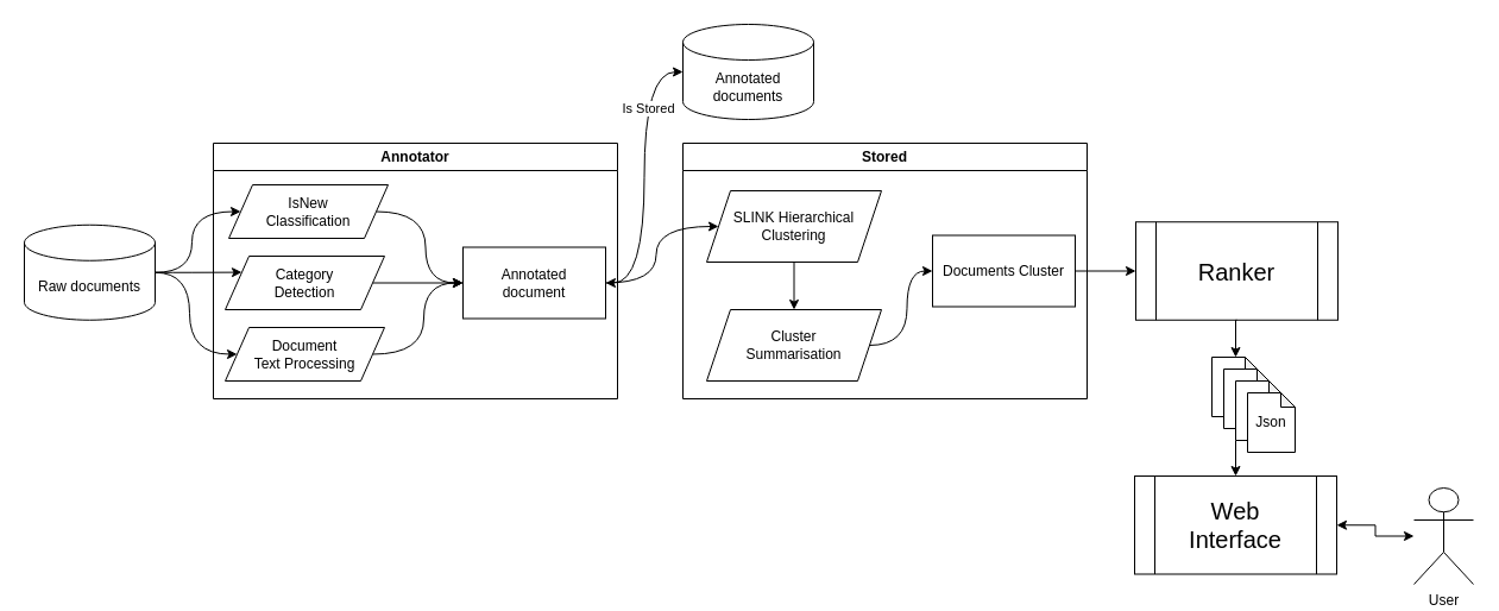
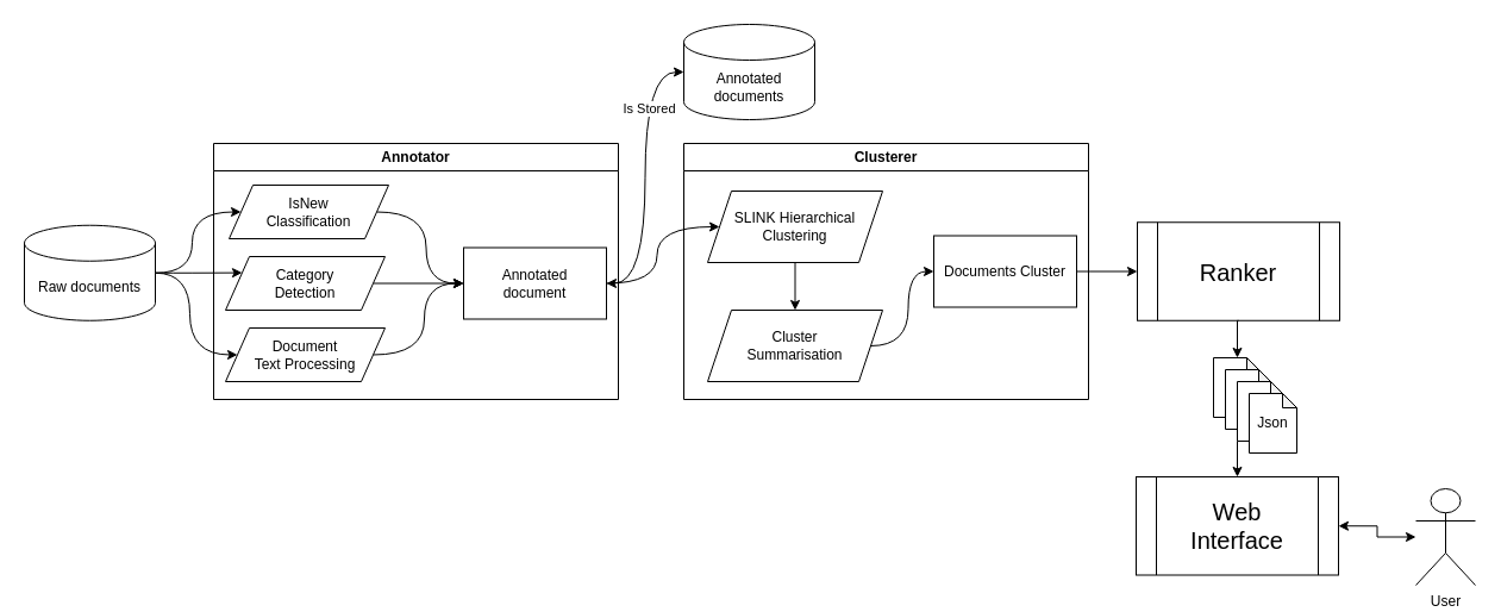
  <mxCell id="0" />
  <mxCell id="1" parent="0" />
  <mxCell id="2" style="edgeStyle=orthogonalEdgeStyle;rounded=0;orthogonalLoop=1;jettySize=auto;html=1;exitX=1;exitY=0.5;exitDx=0;exitDy=0;exitPerimeter=0;entryX=0;entryY=0.5;entryDx=0;entryDy=0;curved=1;" parent="1" source="5" target="8" edge="1"><mxGeometry relative="1" as="geometry" /></mxCell>
  <mxCell id="3" style="edgeStyle=orthogonalEdgeStyle;rounded=0;orthogonalLoop=1;jettySize=auto;html=1;exitX=1;exitY=0.5;exitDx=0;exitDy=0;exitPerimeter=0;entryX=0;entryY=0.25;entryDx=0;entryDy=0;curved=1;" parent="1" source="5" target="10" edge="1"><mxGeometry relative="1" as="geometry" /></mxCell>
  <mxCell id="4" style="edgeStyle=orthogonalEdgeStyle;rounded=0;orthogonalLoop=1;jettySize=auto;html=1;exitX=1;exitY=0.5;exitDx=0;exitDy=0;exitPerimeter=0;entryX=0;entryY=0.5;entryDx=0;entryDy=0;curved=1;" parent="1" source="5" target="12" edge="1"><mxGeometry relative="1" as="geometry"><Array as="points"><mxPoint x="159" y="229" /><mxPoint x="159" y="298" /></Array></mxGeometry></mxCell>
  <mxCell id="5" value="Raw documents" style="shape=cylinder3;whiteSpace=wrap;html=1;boundedLbl=1;backgroundOutline=1;size=15;" parent="1" vertex="1"><mxGeometry x="20" y="188.75" width="110" height="80" as="geometry" /></mxCell>
  <mxCell id="6" value="Annotator" style="swimlane;whiteSpace=wrap;html=1;" parent="1" vertex="1"><mxGeometry x="179" y="120" width="340" height="215" as="geometry" /></mxCell>
  <mxCell id="7" style="edgeStyle=orthogonalEdgeStyle;rounded=0;orthogonalLoop=1;jettySize=auto;html=1;exitX=1;exitY=0.5;exitDx=0;exitDy=0;entryX=0;entryY=0.5;entryDx=0;entryDy=0;curved=1;" parent="6" source="8" target="13" edge="1"><mxGeometry relative="1" as="geometry" /></mxCell>
  <mxCell id="8" value="IsNew&lt;div&gt;Classification&lt;/div&gt;" style="shape=parallelogram;perimeter=parallelogramPerimeter;whiteSpace=wrap;html=1;fixedSize=1;" parent="6" vertex="1"><mxGeometry x="13" y="35" width="134" height="45" as="geometry" /></mxCell>
  <mxCell id="9" style="edgeStyle=orthogonalEdgeStyle;rounded=0;orthogonalLoop=1;jettySize=auto;html=1;exitX=1;exitY=0.5;exitDx=0;exitDy=0;entryX=0;entryY=0.5;entryDx=0;entryDy=0;" parent="6" source="10" target="13" edge="1"><mxGeometry relative="1" as="geometry" /></mxCell>
  <mxCell id="10" value="Category&lt;div&gt;Detection&lt;/div&gt;" style="shape=parallelogram;perimeter=parallelogramPerimeter;whiteSpace=wrap;html=1;fixedSize=1;" parent="6" vertex="1"><mxGeometry x="10" y="95" width="134" height="45" as="geometry" /></mxCell>
  <mxCell id="11" style="edgeStyle=orthogonalEdgeStyle;rounded=0;orthogonalLoop=1;jettySize=auto;html=1;exitX=1;exitY=0.5;exitDx=0;exitDy=0;entryX=0;entryY=0.5;entryDx=0;entryDy=0;curved=1;" parent="6" source="12" target="13" edge="1"><mxGeometry relative="1" as="geometry" /></mxCell>
  <mxCell id="12" value="Document&lt;div&gt;Text Processing&lt;/div&gt;" style="shape=parallelogram;perimeter=parallelogramPerimeter;whiteSpace=wrap;html=1;fixedSize=1;" parent="6" vertex="1"><mxGeometry x="10" y="155" width="134" height="45" as="geometry" /></mxCell>
  <mxCell id="13" value="Annotated&lt;div&gt;document&lt;/div&gt;" style="rounded=0;whiteSpace=wrap;html=1;" parent="6" vertex="1"><mxGeometry x="210" y="87.5" width="120" height="60" as="geometry" /></mxCell>
  <mxCell id="14" value="Annotated documents" style="shape=cylinder3;whiteSpace=wrap;html=1;boundedLbl=1;backgroundOutline=1;size=15;" parent="1" vertex="1"><mxGeometry x="574" y="20" width="110" height="80" as="geometry" /></mxCell>
  <mxCell id="15" style="edgeStyle=orthogonalEdgeStyle;rounded=0;orthogonalLoop=1;jettySize=auto;html=1;exitX=1;exitY=0.5;exitDx=0;exitDy=0;entryX=0;entryY=0.5;entryDx=0;entryDy=0;entryPerimeter=0;curved=1;startArrow=classic;startFill=1;" parent="1" source="13" target="14" edge="1"><mxGeometry relative="1" as="geometry" /></mxCell>
  <mxCell id="16" value="Is Stored" style="edgeLabel;html=1;align=center;verticalAlign=middle;resizable=0;points=[];" parent="15" vertex="1" connectable="0"><mxGeometry x="0.295" y="-2" relative="1" as="geometry"><mxPoint x="1" y="-23" as="offset" /></mxGeometry></mxCell>
- <mxCell id="17" value="Stored" style="swimlane;whiteSpace=wrap;html=1;startSize=23;" parent="1" vertex="1"><mxGeometry x="574" y="120" width="340" height="215" as="geometry"><mxRectangle x="775" y="370" width="90" height="30" as="alternateBounds" /></mxGeometry></mxCell>
+ <mxCell id="17" value="Clusterer" style="swimlane;whiteSpace=wrap;html=1;startSize=23;" parent="1" vertex="1"><mxGeometry x="574" y="120" width="340" height="215" as="geometry"><mxRectangle x="775" y="370" width="90" height="30" as="alternateBounds" /></mxGeometry></mxCell>
  <mxCell id="18" style="edgeStyle=orthogonalEdgeStyle;rounded=0;orthogonalLoop=1;jettySize=auto;html=1;exitX=0.5;exitY=1;exitDx=0;exitDy=0;entryX=0.5;entryY=0;entryDx=0;entryDy=0;" parent="17" source="19" target="22" edge="1"><mxGeometry relative="1" as="geometry" /></mxCell>
  <mxCell id="19" value="SLINK Hierarchical&lt;div&gt;Clustering&lt;/div&gt;" style="shape=parallelogram;perimeter=parallelogramPerimeter;whiteSpace=wrap;html=1;fixedSize=1;" parent="17" vertex="1"><mxGeometry x="20" y="40" width="147" height="60" as="geometry" /></mxCell>
  <mxCell id="20" value="Documents Cluster" style="rounded=0;whiteSpace=wrap;html=1;" parent="17" vertex="1"><mxGeometry x="210" y="77.5" width="120" height="60" as="geometry" /></mxCell>
  <mxCell id="21" style="edgeStyle=orthogonalEdgeStyle;rounded=0;orthogonalLoop=1;jettySize=auto;html=1;exitX=1;exitY=0.5;exitDx=0;exitDy=0;entryX=0;entryY=0.5;entryDx=0;entryDy=0;curved=1;" parent="17" source="22" target="20" edge="1"><mxGeometry relative="1" as="geometry" /></mxCell>
  <mxCell id="22" value="&lt;div&gt;Cluster&lt;/div&gt;&lt;div&gt;Summarisation&lt;/div&gt;" style="shape=parallelogram;perimeter=parallelogramPerimeter;whiteSpace=wrap;html=1;fixedSize=1;" parent="17" vertex="1"><mxGeometry x="20" y="140" width="147" height="60" as="geometry" /></mxCell>
  <mxCell id="23" style="edgeStyle=orthogonalEdgeStyle;rounded=0;orthogonalLoop=1;jettySize=auto;html=1;exitX=1;exitY=0.5;exitDx=0;exitDy=0;entryX=0;entryY=0.5;entryDx=0;entryDy=0;curved=1;" parent="1" source="13" target="19" edge="1"><mxGeometry relative="1" as="geometry" /></mxCell>
  <mxCell id="24" value="&lt;font style=&quot;font-size: 20px;&quot;&gt;Ranker&lt;/font&gt;" style="shape=process;whiteSpace=wrap;html=1;backgroundOutline=1;" parent="1" vertex="1"><mxGeometry x="955" y="186.25" width="170" height="82.5" as="geometry" /></mxCell>
  <mxCell id="25" style="edgeStyle=orthogonalEdgeStyle;rounded=0;orthogonalLoop=1;jettySize=auto;html=1;exitX=1;exitY=0.5;exitDx=0;exitDy=0;entryX=0;entryY=0.5;entryDx=0;entryDy=0;" parent="1" source="20" target="24" edge="1"><mxGeometry relative="1" as="geometry" /></mxCell>
  <mxCell id="26" value="" style="shape=note;whiteSpace=wrap;html=1;backgroundOutline=1;darkOpacity=0.05;size=12;" parent="1" vertex="1"><mxGeometry x="1019" y="300" width="40" height="50" as="geometry" /></mxCell>
  <mxCell id="27" value="" style="shape=note;whiteSpace=wrap;html=1;backgroundOutline=1;darkOpacity=0.05;size=12;" parent="1" vertex="1"><mxGeometry x="1029" y="310" width="40" height="50" as="geometry" /></mxCell>
  <mxCell id="28" style="edgeStyle=orthogonalEdgeStyle;rounded=0;orthogonalLoop=1;jettySize=auto;html=1;exitX=0;exitY=1;exitDx=0;exitDy=0;exitPerimeter=0;entryX=0.5;entryY=0;entryDx=0;entryDy=0;" parent="1" source="29" target="33" edge="1"><mxGeometry relative="1" as="geometry" /></mxCell>
  <mxCell id="29" value="" style="shape=note;whiteSpace=wrap;html=1;backgroundOutline=1;darkOpacity=0.05;size=12;" parent="1" vertex="1"><mxGeometry x="1039" y="320" width="40" height="50" as="geometry" /></mxCell>
  <mxCell id="30" value="Json" style="shape=note;whiteSpace=wrap;html=1;backgroundOutline=1;darkOpacity=0.05;size=12;" parent="1" vertex="1"><mxGeometry x="1049" y="330" width="40" height="50" as="geometry" /></mxCell>
  <mxCell id="31" style="edgeStyle=orthogonalEdgeStyle;rounded=0;orthogonalLoop=1;jettySize=auto;html=1;exitX=0.5;exitY=1;exitDx=0;exitDy=0;entryX=0.5;entryY=0;entryDx=0;entryDy=0;entryPerimeter=0;" parent="1" source="24" target="26" edge="1"><mxGeometry relative="1" as="geometry" /></mxCell>
  <mxCell id="32" style="edgeStyle=orthogonalEdgeStyle;rounded=0;orthogonalLoop=1;jettySize=auto;html=1;exitX=1;exitY=0.5;exitDx=0;exitDy=0;startArrow=classic;startFill=1;" parent="1" source="33" target="34" edge="1"><mxGeometry relative="1" as="geometry" /></mxCell>
  <mxCell id="33" value="&lt;span style=&quot;font-size: 20px;&quot;&gt;Web&lt;/span&gt;&lt;br&gt;&lt;div&gt;&lt;font style=&quot;font-size: 20px;&quot;&gt;Interface&lt;/font&gt;&lt;/div&gt;" style="shape=process;whiteSpace=wrap;html=1;backgroundOutline=1;" parent="1" vertex="1"><mxGeometry x="954" y="400" width="170" height="82.5" as="geometry" /></mxCell>
  <mxCell id="34" value="User" style="shape=umlActor;verticalLabelPosition=bottom;verticalAlign=top;html=1;outlineConnect=0;" parent="1" vertex="1"><mxGeometry x="1189" y="410" width="50" height="81" as="geometry" /></mxCell>
